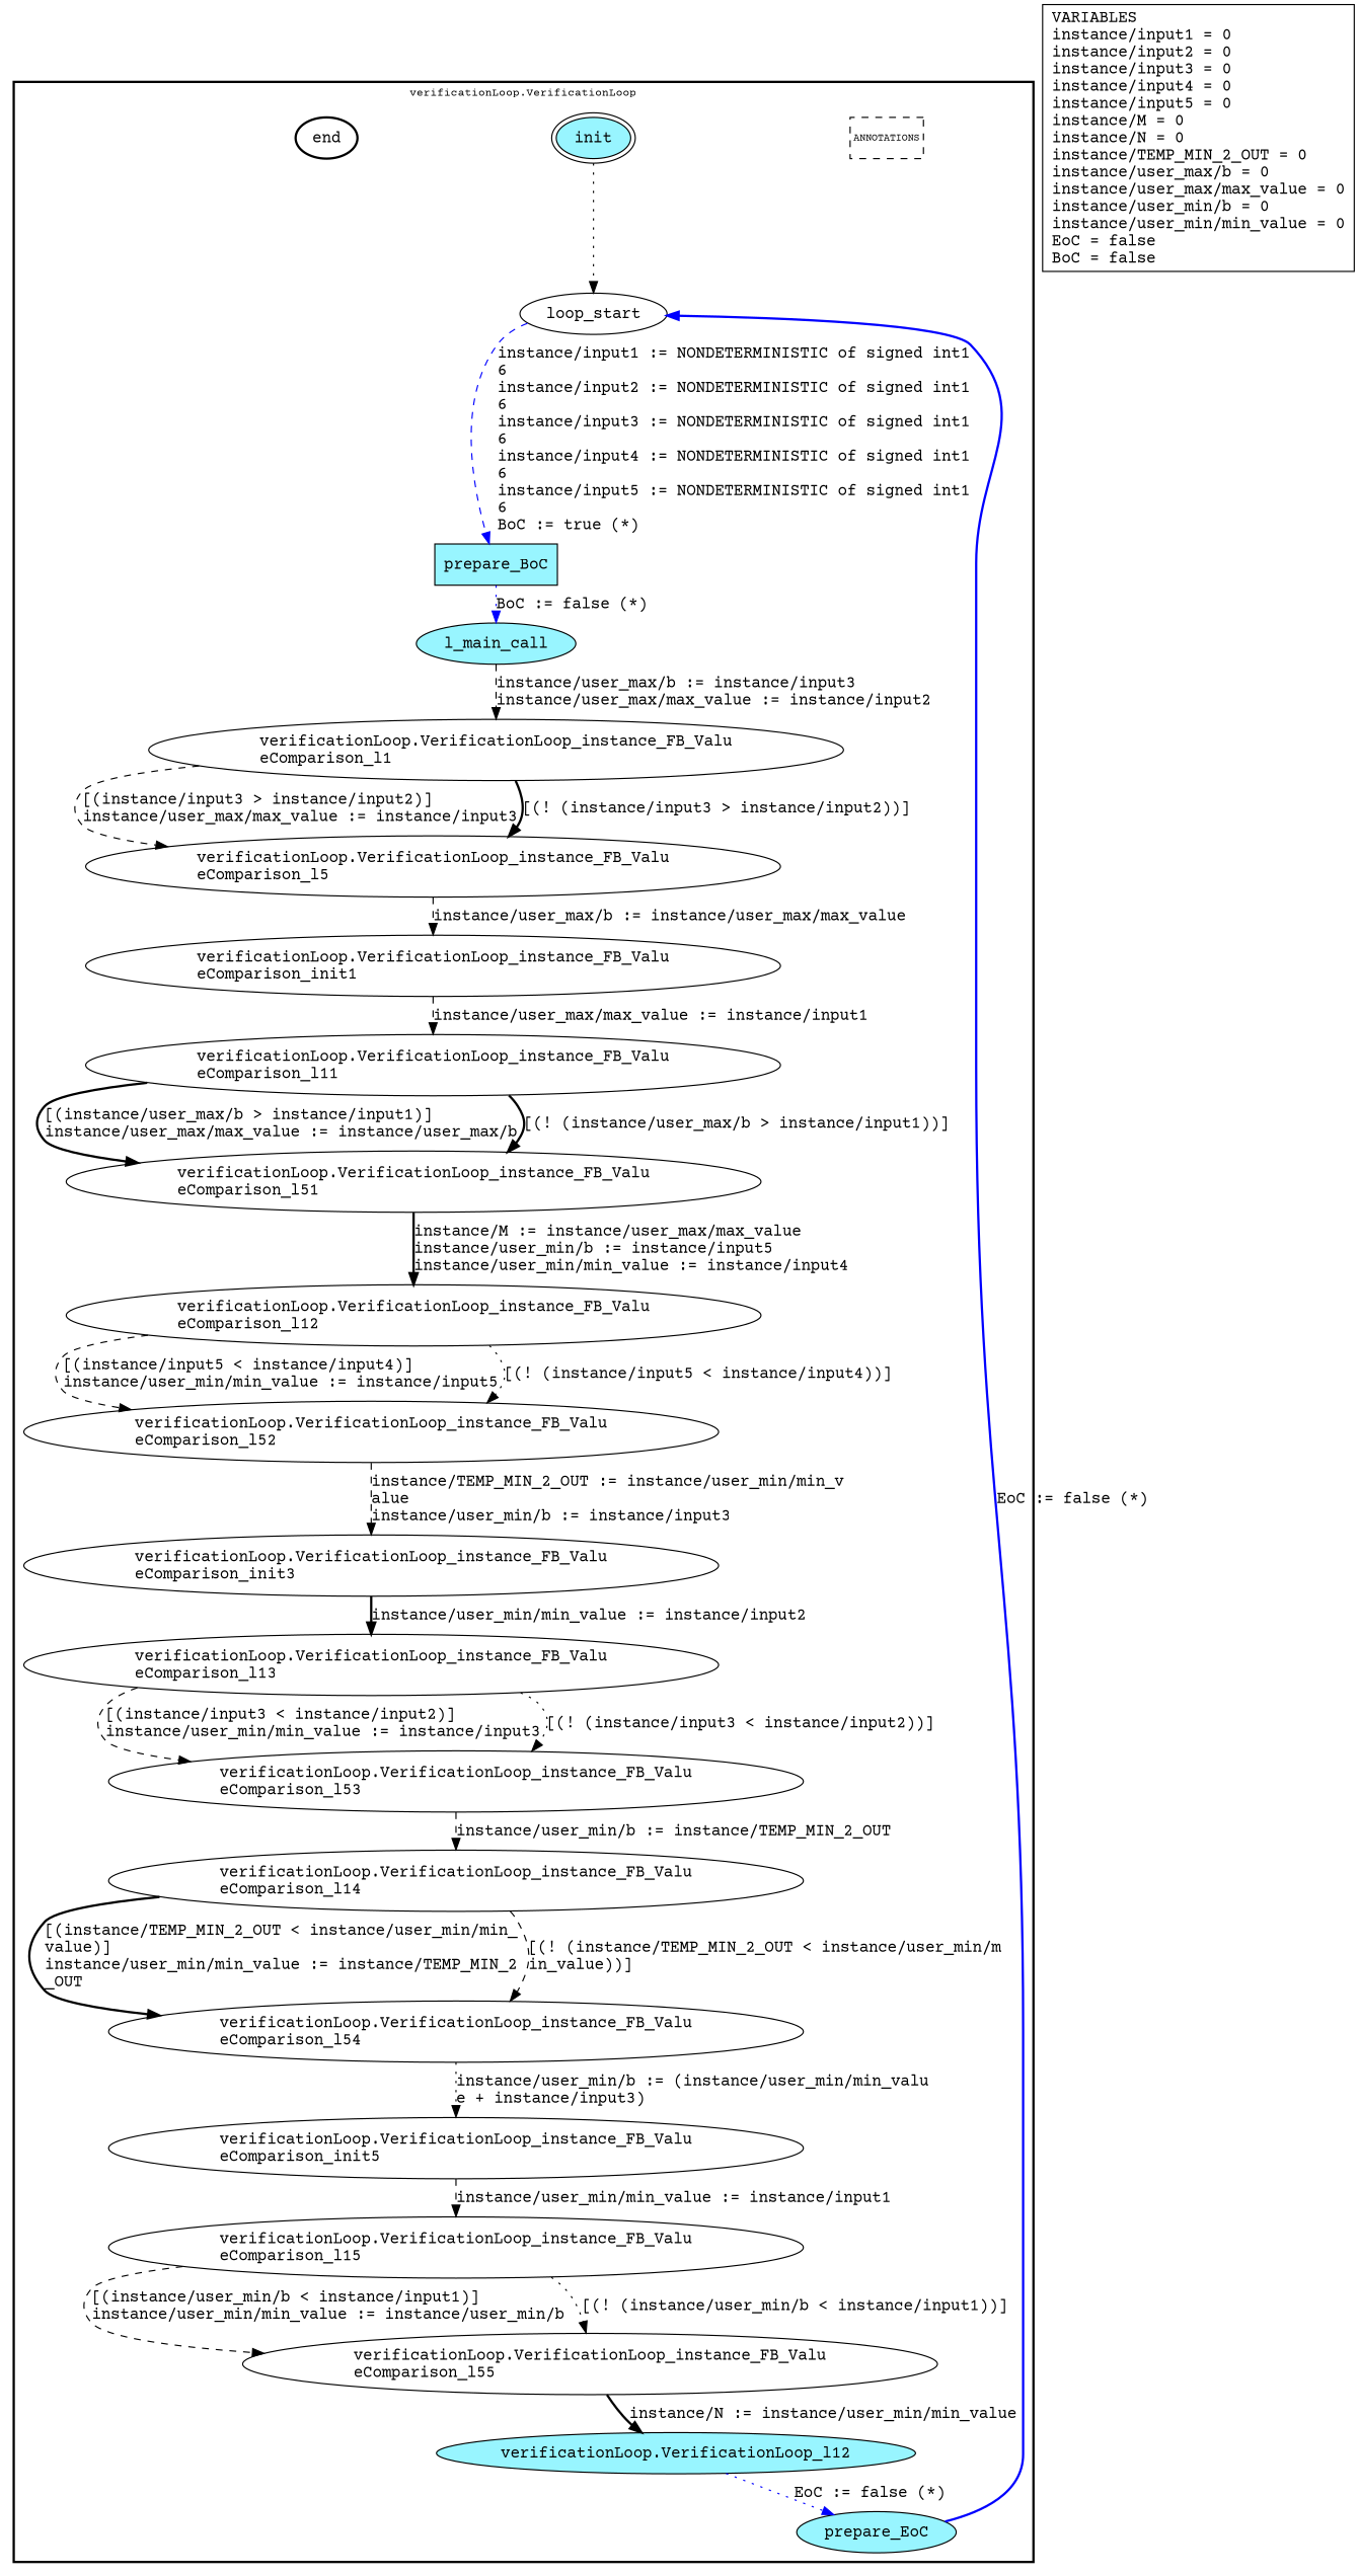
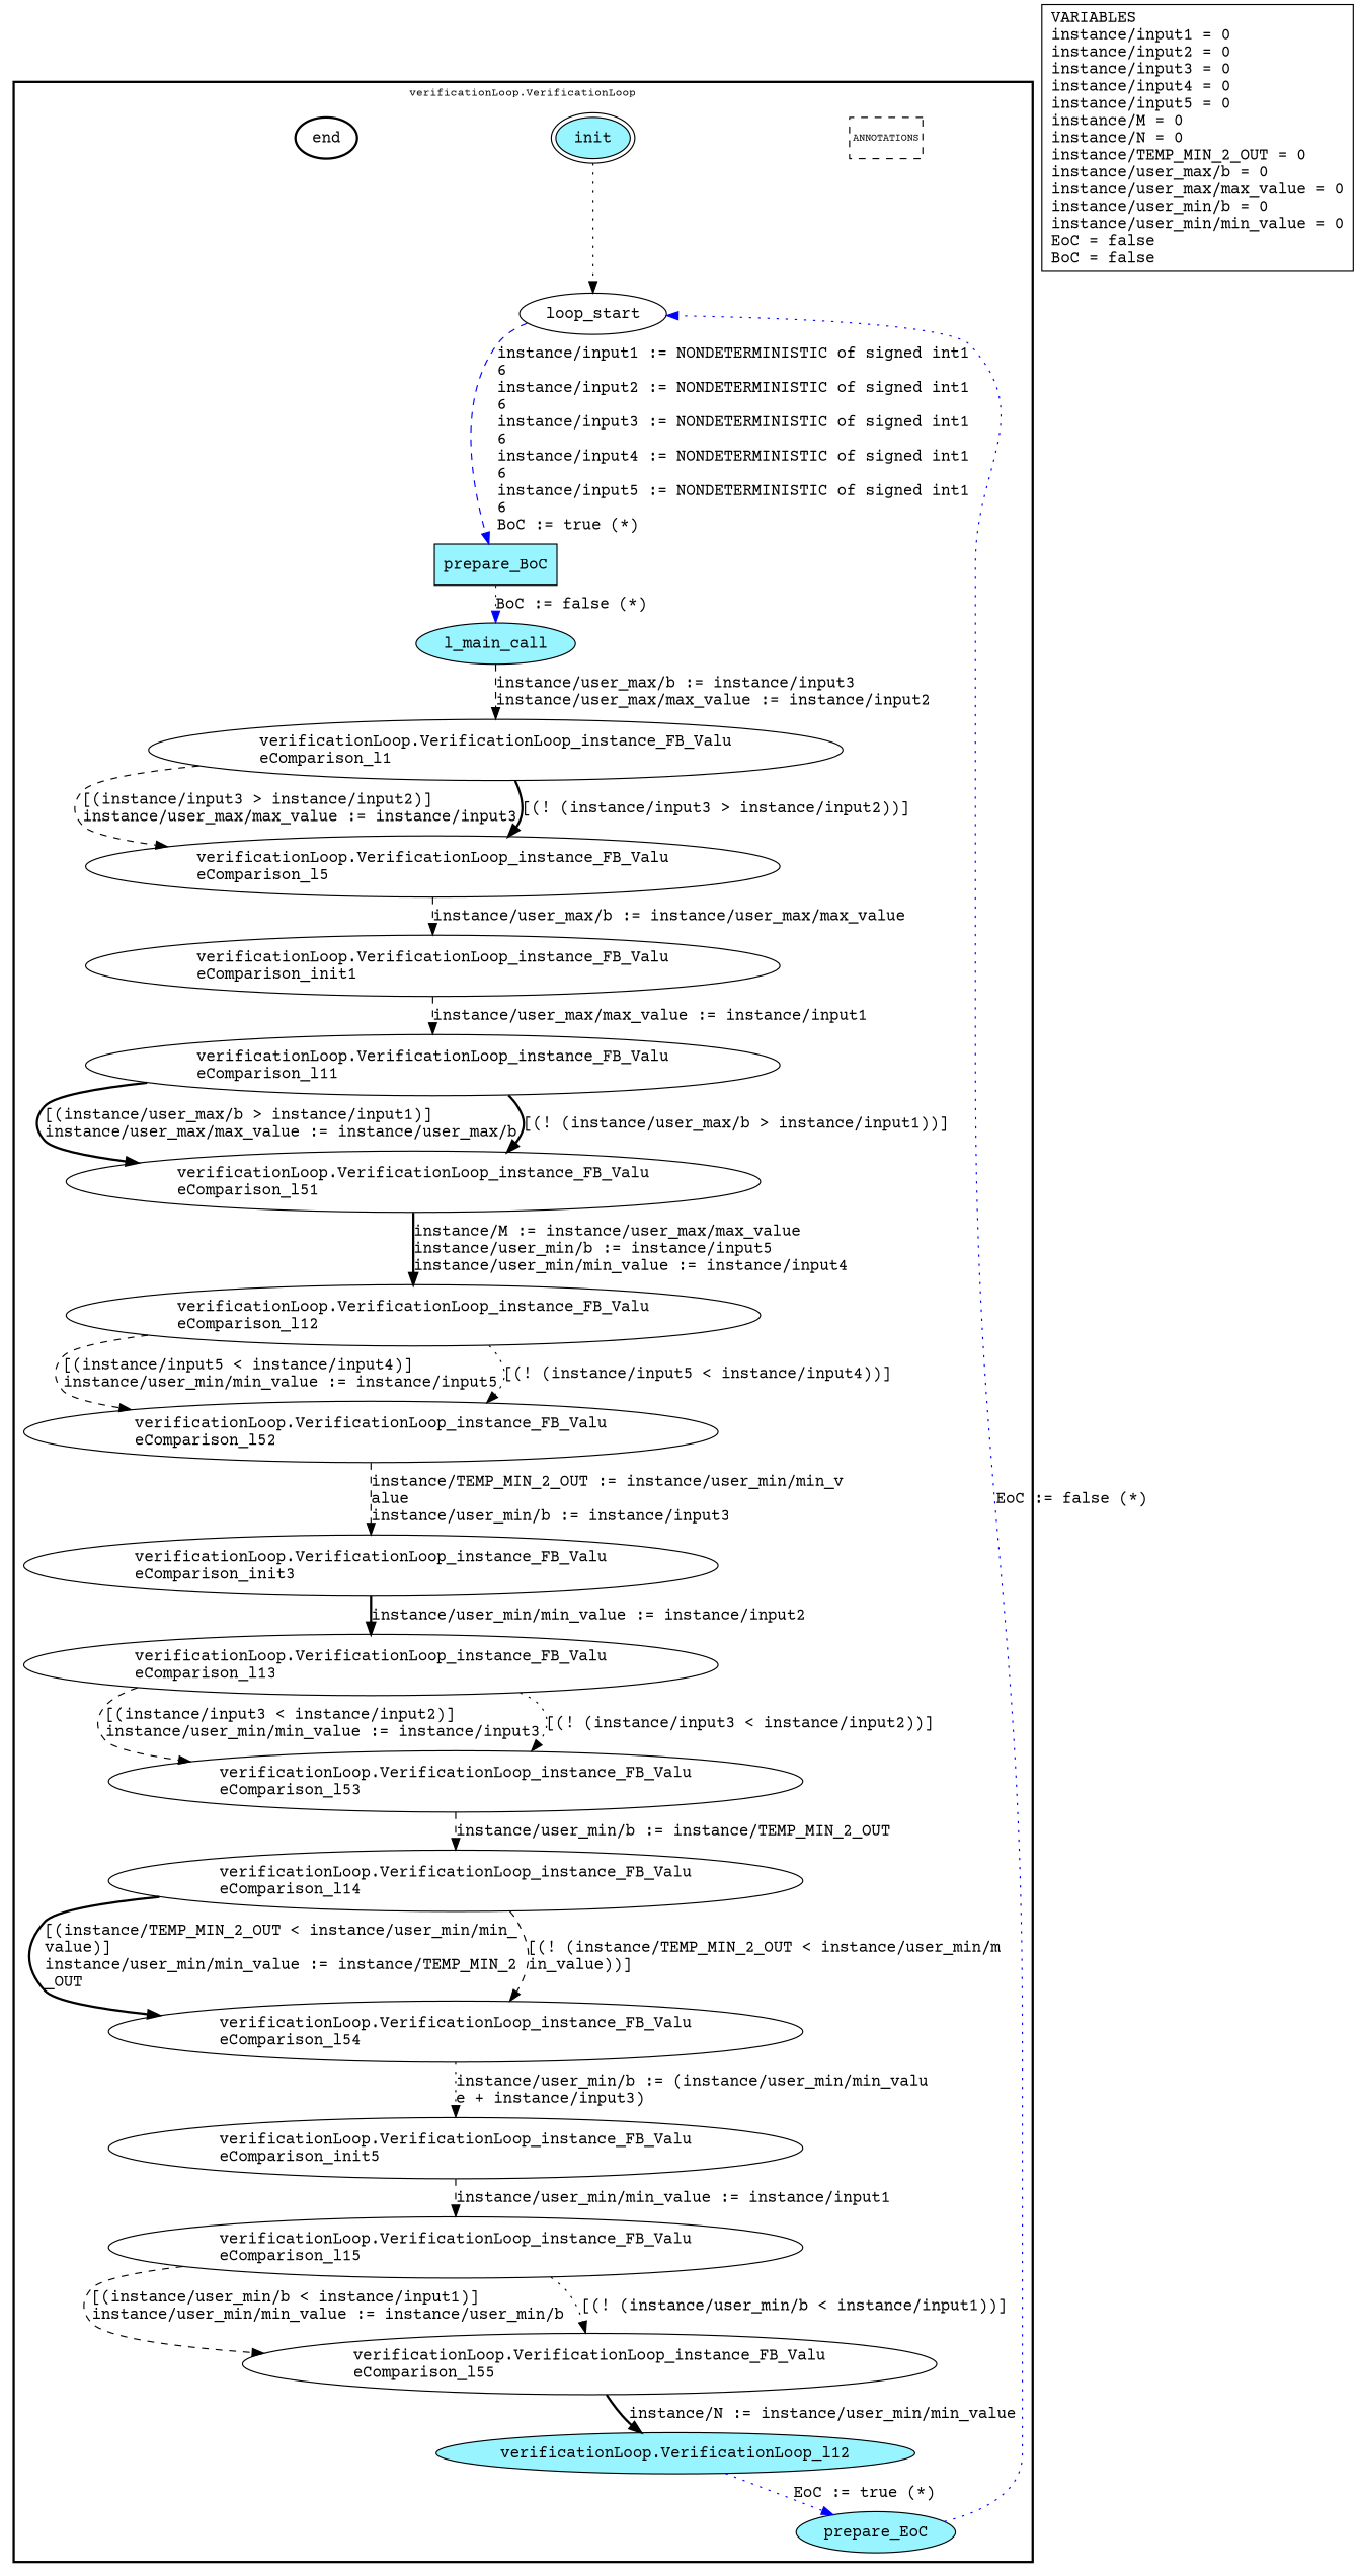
  digraph {
    fontname="Courier Prime"
    node [fillcolor=white fontname="Courier Prime" shape=ellipse style=filled color=black]
    edge [color=black fontname="Courier Prime" style=dashed]
    n1 [fontsize=9 label=ANNOTATIONS margin="0.04,0.04" shape=rectangle style=dashed color=""]
    n2 [fillcolor=cadetblue1 label=init peripheries=2]
    n3 [label=loop_start]
    n4 [fillcolor=cadetblue1 label=end style=bold]
    n5 [fillcolor=cadetblue1 label=prepare_BoC shape=box]
    n6 [fillcolor=cadetblue1 label=l_main_call]
    n7 [label="verificationLoop.VerificationLoop_instance_FB_Valu\leComparison_l1\l"]
    n8 [fillcolor=cadetblue1 label=prepare_EoC]
    n9 [fillcolor=cadetblue1 label="verificationLoop.VerificationLoop_l12"]
    n10 [label="verificationLoop.VerificationLoop_instance_FB_Valu\leComparison_l5\l"]
    n11 [label="verificationLoop.VerificationLoop_instance_FB_Valu\leComparison_init1\l"]
    n12 [label="verificationLoop.VerificationLoop_instance_FB_Valu\leComparison_l11\l"]
    n13 [label="verificationLoop.VerificationLoop_instance_FB_Valu\leComparison_l51\l"]
    n14 [label="verificationLoop.VerificationLoop_instance_FB_Valu\leComparison_l12\l"]
    n15 [label="verificationLoop.VerificationLoop_instance_FB_Valu\leComparison_l52\l"]
    n16 [label="verificationLoop.VerificationLoop_instance_FB_Valu\leComparison_init3\l"]
    n17 [label="verificationLoop.VerificationLoop_instance_FB_Valu\leComparison_l13\l"]
    n18 [label="verificationLoop.VerificationLoop_instance_FB_Valu\leComparison_l53\l"]
    n19 [label="verificationLoop.VerificationLoop_instance_FB_Valu\leComparison_l14\l"]
    n20 [label="verificationLoop.VerificationLoop_instance_FB_Valu\leComparison_l54\l"]
    n21 [label="verificationLoop.VerificationLoop_instance_FB_Valu\leComparison_init5\l"]
    n22 [label="verificationLoop.VerificationLoop_instance_FB_Valu\leComparison_l15\l"]
    n23 [label="verificationLoop.VerificationLoop_instance_FB_Valu\leComparison_l55\l"]
    n24 [fillcolor=lightgray label="VARIABLES\linstance/input1 = 0\linstance/input2 = 0\linstance/input3 = 0\linstance/input4 = 0\linstance/input5 = 0\linstance/M = 0\linstance/N = 0\linstance/TEMP_MIN_2_OUT = 0\linstance/user_max/b = 0\linstance/user_max/max_value = 0\linstance/user_min/b = 0\linstance/user_min/min_value = 0\lEoC = false\lBoC = false\l" shape=rectangle style="" color=""]
    subgraph cluster_1 {
      color=black
      fontsize=10
      label="verificationLoop.VerificationLoop"
      ranksep=0.4
      style=bold
      n1
      n2
      n3
      n4
      n5
      n6
      n7
      n8
      n9
      n10
      n11
      n12
      n13
      n14
      n15
      n16
      n17
      n18
      n19
      n20
      n21
      n22
      n23
    }
    n2 -> n3 [style=dotted]
    n3 -> n5 [color=blue label="instance/input1 := NONDETERMINISTIC of signed int1\l6\linstance/input2 := NONDETERMINISTIC of signed int1\l6\linstance/input3 := NONDETERMINISTIC of signed int1\l6\linstance/input4 := NONDETERMINISTIC of signed int1\l6\linstance/input5 := NONDETERMINISTIC of signed int1\l6\lBoC := true (*)\l"]
    n5 -> n6 [color=blue label="BoC := false (*)" style=dotted]
    n6 -> n7 [label="instance/user_max/b := instance/input3\linstance/user_max/max_value := instance/input2\l"]
    n7 -> n10 [label="[(instance/input3 > instance/input2)]\linstance/user_max/max_value := instance/input3\l"]
    n7 -> n10 [label="[(! (instance/input3 > instance/input2))]" style=bold]
-   n8 -> n3 [color=blue label="EoC := false (*)" style=bold]
-   n9 -> n8 [color=blue label="EoC := false (*)" style=dotted]
+   n8 -> n3 [color=blue label="EoC := false (*)" style=dotted]
+   n9 -> n8 [color=blue label="EoC := true (*)" style=dotted]
    n10 -> n11 [label="instance/user_max/b := instance/user_max/max_value"]
    n11 -> n12 [label="instance/user_max/max_value := instance/input1"]
    n12 -> n13 [label="[(instance/user_max/b > instance/input1)]\linstance/user_max/max_value := instance/user_max/b\l" style=bold]
    n12 -> n13 [label="[(! (instance/user_max/b > instance/input1))]" style=bold]
    n13 -> n14 [label="instance/M := instance/user_max/max_value\linstance/user_min/b := instance/input5\linstance/user_min/min_value := instance/input4\l" style=bold]
    n14 -> n15 [label="[(instance/input5 < instance/input4)]\linstance/user_min/min_value := instance/input5\l"]
    n14 -> n15 [label="[(! (instance/input5 < instance/input4))]" style=dotted]
    n15 -> n16 [label="instance/TEMP_MIN_2_OUT := instance/user_min/min_v\lalue\linstance/user_min/b := instance/input3\l"]
    n16 -> n17 [label="instance/user_min/min_value := instance/input2" style=bold]
    n17 -> n18 [label="[(instance/input3 < instance/input2)]\linstance/user_min/min_value := instance/input3\l"]
    n17 -> n18 [label="[(! (instance/input3 < instance/input2))]" style=dotted]
    n18 -> n19 [label="instance/user_min/b := instance/TEMP_MIN_2_OUT"]
    n19 -> n20 [label="[(instance/TEMP_MIN_2_OUT < instance/user_min/min_\lvalue)]\linstance/user_min/min_value := instance/TEMP_MIN_2\l_OUT\l" style=bold]
    n19 -> n20 [label="[(! (instance/TEMP_MIN_2_OUT < instance/user_min/m\lin_value))]\l"]
    n20 -> n21 [label="instance/user_min/b := (instance/user_min/min_valu\le + instance/input3)\l" style=dotted]
    n21 -> n22 [label="instance/user_min/min_value := instance/input1"]
    n22 -> n23 [label="[(instance/user_min/b < instance/input1)]\linstance/user_min/min_value := instance/user_min/b\l"]
    n22 -> n23 [label="[(! (instance/user_min/b < instance/input1))]" style=dotted]
    n23 -> n9 [label="instance/N := instance/user_min/min_value" style=bold]
  }
